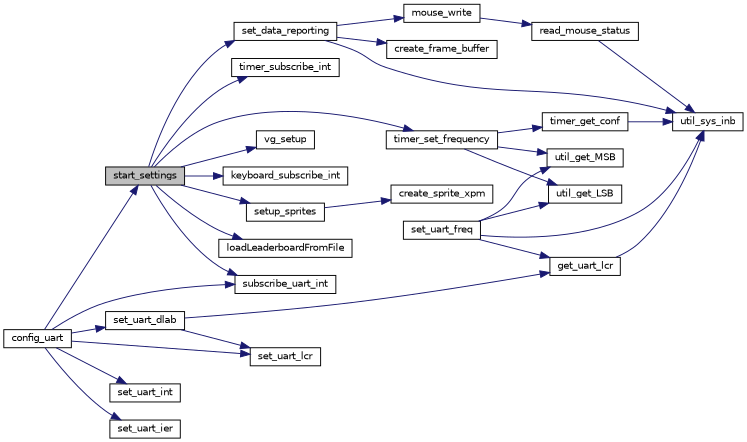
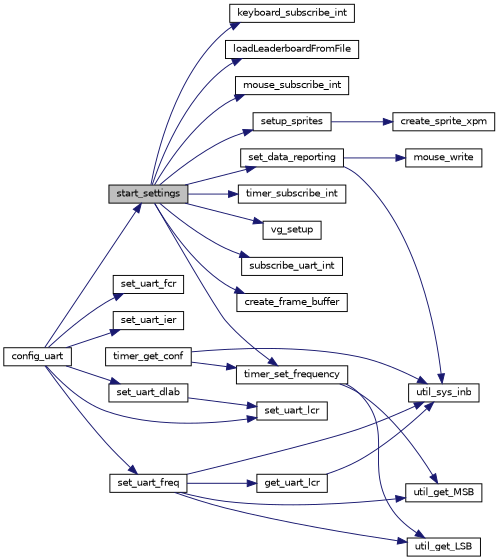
  digraph {
    rankdir=LR
    node [color=black fillcolor=white fontname=Helvetica fontsize=10 shape=record style=filled]
    edge [color=midnightblue fontname=Helvetica fontsize=10 labelfontname=Helvetica labelfontsize=10 style=solid]
    n1 [fillcolor=grey75 fontcolor=black height=0.2 label=start_settings width=0.4]
    n2 [height=0.2 label=create_frame_buffer width=0.4]
    n3 [height=0.2 label=keyboard_subscribe_int width=0.4]
    n4 [height=0.2 label=loadLeaderboardFromFile width=0.4]
+   n5 [height=0.2 label=mouse_subscribe_int width=0.4]
    n6 [height=0.2 label=set_data_reporting width=0.4]
    n7 [height=0.2 label=setup_sprites width=0.4]
    n8 [height=0.2 label=subscribe_uart_int width=0.4]
    n9 [height=0.2 label=timer_set_frequency width=0.4]
    n10 [height=0.2 label=timer_subscribe_int width=0.4]
    n11 [height=0.2 label=vg_setup width=0.4]
    n12 [height=0.2 label=config_uart width=0.4]
    n13 [height=0.2 label=set_uart_dlab width=0.4]
    n14 [height=0.2 label=set_uart_lcr width=0.4]
-   n15 [height=0.2 label=set_uart_int width=0.4]
+   n15 [height=0.2 label=set_uart_fcr width=0.4]
    n16 [height=0.2 label=set_uart_freq width=0.4]
    n17 [height=0.2 label=set_uart_ier width=0.4]
    n18 [height=0.2 label=util_sys_inb width=0.4]
    n19 [height=0.2 label=mouse_write width=0.4]
    n20 [height=0.2 label=create_sprite_xpm width=0.4]
    n21 [height=0.2 label=util_get_LSB width=0.4]
    n22 [height=0.2 label=util_get_MSB width=0.4]
    n23 [height=0.2 label=timer_get_conf width=0.4]
    n24 [height=0.2 label=get_uart_lcr width=0.4]
-   n25 [height=0.2 label=read_mouse_status width=0.4]
-   n6 -> n2
+   n1 -> n2
    n1 -> n3
    n1 -> n4
+   n1 -> n5
    n1 -> n6
    n1 -> n7
    n1 -> n8
    n1 -> n9
    n1 -> n10
    n1 -> n11
    n6 -> n18
    n6 -> n19
    n7 -> n20
    n9 -> n21
    n9 -> n22
-   n9 -> n23
+   n23 -> n9
    n12 -> n1
    n12 -> n13
    n12 -> n14
    n12 -> n15
-   n12 -> n8
+   n12 -> n16
    n12 -> n17
    n13 -> n14
-   n13 -> n24
    n16 -> n18
    n16 -> n21
    n16 -> n22
    n16 -> n24
-   n19 -> n25
    n23 -> n18
    n24 -> n18
-   n25 -> n18
  }
